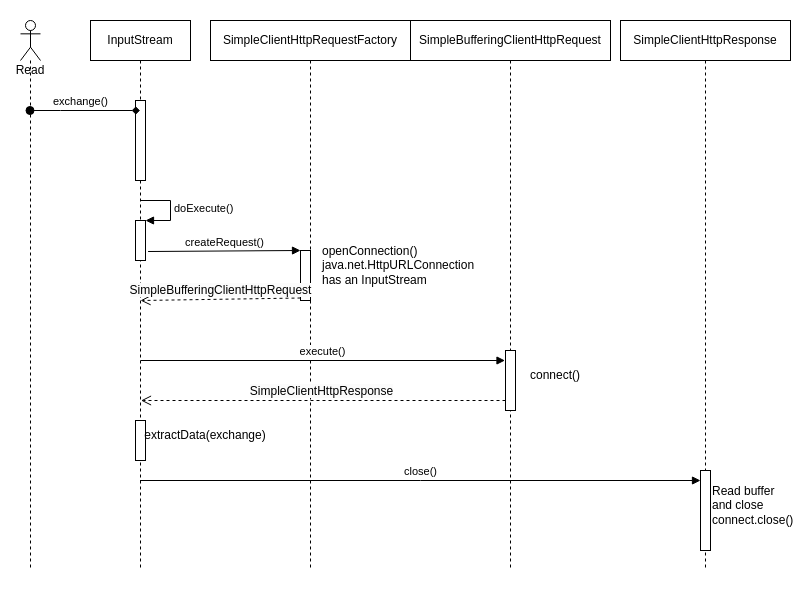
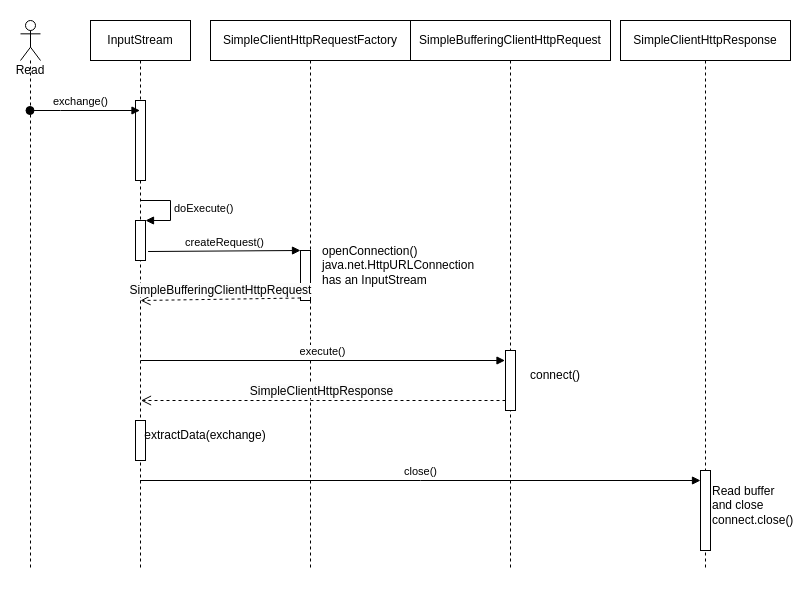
  <mxCell id="0" />
  <mxCell id="1" parent="0" />
  <mxCell id="2" value="Read" style="shape=umlLifeline;participant=umlActor;perimeter=lifelinePerimeter;whiteSpace=wrap;html=1;container=1;collapsible=0;recursiveResize=0;verticalAlign=top;spacingTop=36;outlineConnect=0;" vertex="1" parent="1"><mxGeometry x="20" y="20" width="20" height="550" as="geometry" /></mxCell>
  <mxCell id="3" value="InputStream" style="shape=umlLifeline;perimeter=lifelinePerimeter;whiteSpace=wrap;html=1;container=1;collapsible=0;recursiveResize=0;outlineConnect=0;" vertex="1" parent="1"><mxGeometry x="90" y="20" width="100" height="550" as="geometry" /></mxCell>
  <mxCell id="4" value="" style="html=1;points=[];perimeter=orthogonalPerimeter;" vertex="1" parent="3"><mxGeometry x="45" y="80" width="10" height="80" as="geometry" /></mxCell>
  <mxCell id="5" value="" style="html=1;points=[];perimeter=orthogonalPerimeter;" vertex="1" parent="3"><mxGeometry x="45" y="200" width="10" height="40" as="geometry" /></mxCell>
  <mxCell id="6" value="doExecute()" style="edgeStyle=orthogonalEdgeStyle;html=1;align=left;spacingLeft=2;endArrow=block;rounded=0;entryX=1;entryY=0;" edge="1" target="5" parent="3"><mxGeometry relative="1" as="geometry"><mxPoint x="50" y="180" as="sourcePoint" /><Array as="points"><mxPoint x="80" y="180" /></Array></mxGeometry></mxCell>
  <mxCell id="7" value="" style="html=1;points=[];perimeter=orthogonalPerimeter;" vertex="1" parent="3"><mxGeometry x="45" y="400" width="10" height="40" as="geometry" /></mxCell>
- <mxCell id="8" value="exchange()" style="html=1;verticalAlign=bottom;startArrow=oval;startFill=1;endArrow=diamond;startSize=8;rounded=0;" edge="1" parent="1" source="2" target="3"><mxGeometry x="-0.082" width="60" relative="1" as="geometry"><mxPoint x="290" y="250" as="sourcePoint" /><mxPoint x="140" y="250" as="targetPoint" /><Array as="points"><mxPoint x="60" y="110" /></Array><mxPoint as="offset" /></mxGeometry></mxCell>
+ <mxCell id="8" value="exchange()" style="html=1;verticalAlign=bottom;startArrow=oval;startFill=1;endArrow=block;startSize=8;rounded=0;" edge="1" parent="1" source="2" target="3"><mxGeometry x="-0.082" width="60" relative="1" as="geometry"><mxPoint x="290" y="250" as="sourcePoint" /><mxPoint x="140" y="250" as="targetPoint" /><Array as="points"><mxPoint x="60" y="110" /></Array><mxPoint as="offset" /></mxGeometry></mxCell>
  <mxCell id="9" value="SimpleClientHttpRequestFactory" style="shape=umlLifeline;perimeter=lifelinePerimeter;whiteSpace=wrap;html=1;container=1;collapsible=0;recursiveResize=0;outlineConnect=0;" vertex="1" parent="1"><mxGeometry x="210" y="20" width="200" height="550" as="geometry" /></mxCell>
  <mxCell id="10" value="" style="html=1;points=[];perimeter=orthogonalPerimeter;" vertex="1" parent="9"><mxGeometry x="90" y="230" width="10" height="50" as="geometry" /></mxCell>
  <mxCell id="11" value="openConnection()&lt;br&gt;java.net.HttpURLConnection&lt;br&gt;has an InputStream" style="text;html=1;strokeColor=none;fillColor=none;align=left;verticalAlign=middle;whiteSpace=wrap;rounded=0;labelPosition=center;verticalLabelPosition=middle;" vertex="1" parent="9"><mxGeometry x="110" y="230" width="90" height="30" as="geometry" /></mxCell>
  <mxCell id="12" value="execute()" style="html=1;verticalAlign=bottom;endArrow=block;rounded=0;" edge="1" parent="9"><mxGeometry relative="1" as="geometry"><mxPoint x="-70" y="340" as="sourcePoint" /><mxPoint x="294.5" y="340" as="targetPoint" /></mxGeometry></mxCell>
  <mxCell id="13" value="SimpleBufferingClientHttpRequest" style="shape=umlLifeline;perimeter=lifelinePerimeter;whiteSpace=wrap;html=1;container=1;collapsible=0;recursiveResize=0;outlineConnect=0;" vertex="1" parent="1"><mxGeometry x="410" y="20" width="200" height="550" as="geometry" /></mxCell>
  <mxCell id="14" value="" style="html=1;points=[];perimeter=orthogonalPerimeter;" vertex="1" parent="13"><mxGeometry x="95" y="330" width="10" height="60" as="geometry" /></mxCell>
  <mxCell id="15" value="connect()" style="text;html=1;strokeColor=none;fillColor=none;align=center;verticalAlign=middle;whiteSpace=wrap;rounded=0;" vertex="1" parent="13"><mxGeometry x="115" y="340" width="60" height="30" as="geometry" /></mxCell>
  <mxCell id="16" value="&lt;span style=&quot;font-size: 12px; background-color: rgb(251, 251, 251);&quot;&gt;SimpleClientHttpResponse&lt;/span&gt;" style="html=1;verticalAlign=bottom;endArrow=open;dashed=1;endSize=8;rounded=0;" edge="1" parent="13"><mxGeometry x="0.012" relative="1" as="geometry"><mxPoint x="-269.5" y="380" as="targetPoint" /><mxPoint x="95" y="380" as="sourcePoint" /><mxPoint as="offset" /></mxGeometry></mxCell>
  <mxCell id="17" value="SimpleClientHttpResponse" style="shape=umlLifeline;perimeter=lifelinePerimeter;whiteSpace=wrap;html=1;container=1;collapsible=0;recursiveResize=0;outlineConnect=0;" vertex="1" parent="1"><mxGeometry x="620" y="20" width="170" height="550" as="geometry" /></mxCell>
  <mxCell id="18" value="" style="html=1;points=[];perimeter=orthogonalPerimeter;" vertex="1" parent="17"><mxGeometry x="80" y="450" width="10" height="80" as="geometry" /></mxCell>
  <mxCell id="19" value="Read buffer and close&lt;br&gt;connect.close()" style="text;html=1;strokeColor=none;fillColor=none;align=left;verticalAlign=middle;whiteSpace=wrap;rounded=0;" vertex="1" parent="17"><mxGeometry x="90" y="470" width="60" height="30" as="geometry" /></mxCell>
  <mxCell id="20" value="createRequest()" style="html=1;verticalAlign=bottom;endArrow=block;entryX=0;entryY=0;rounded=0;exitX=1.26;exitY=0.775;exitDx=0;exitDy=0;exitPerimeter=0;" edge="1" target="10" parent="1" source="5"><mxGeometry relative="1" as="geometry"><mxPoint x="150" y="250" as="sourcePoint" /></mxGeometry></mxCell>
  <mxCell id="21" value="&lt;span style=&quot;font-size: 12px; background-color: rgb(251, 251, 251);&quot;&gt;SimpleBufferingClientHttpRequest&lt;/span&gt;" style="html=1;verticalAlign=bottom;endArrow=open;dashed=1;endSize=8;exitX=0;exitY=0.95;rounded=0;" edge="1" source="10" parent="1"><mxGeometry relative="1" as="geometry"><mxPoint x="140" y="300" as="targetPoint" /></mxGeometry></mxCell>
  <mxCell id="22" value="close()" style="html=1;verticalAlign=bottom;endArrow=block;rounded=0;" edge="1" parent="1" source="3"><mxGeometry width="80" relative="1" as="geometry"><mxPoint x="360" y="300" as="sourcePoint" /><mxPoint x="700" y="480" as="targetPoint" /><Array as="points"><mxPoint x="420" y="480" /></Array></mxGeometry></mxCell>
  <mxCell id="23" value="extractData(exchange)" style="text;html=1;strokeColor=none;fillColor=none;align=center;verticalAlign=middle;whiteSpace=wrap;rounded=0;" vertex="1" parent="1"><mxGeometry x="170" y="420" width="70" height="30" as="geometry" /></mxCell>
